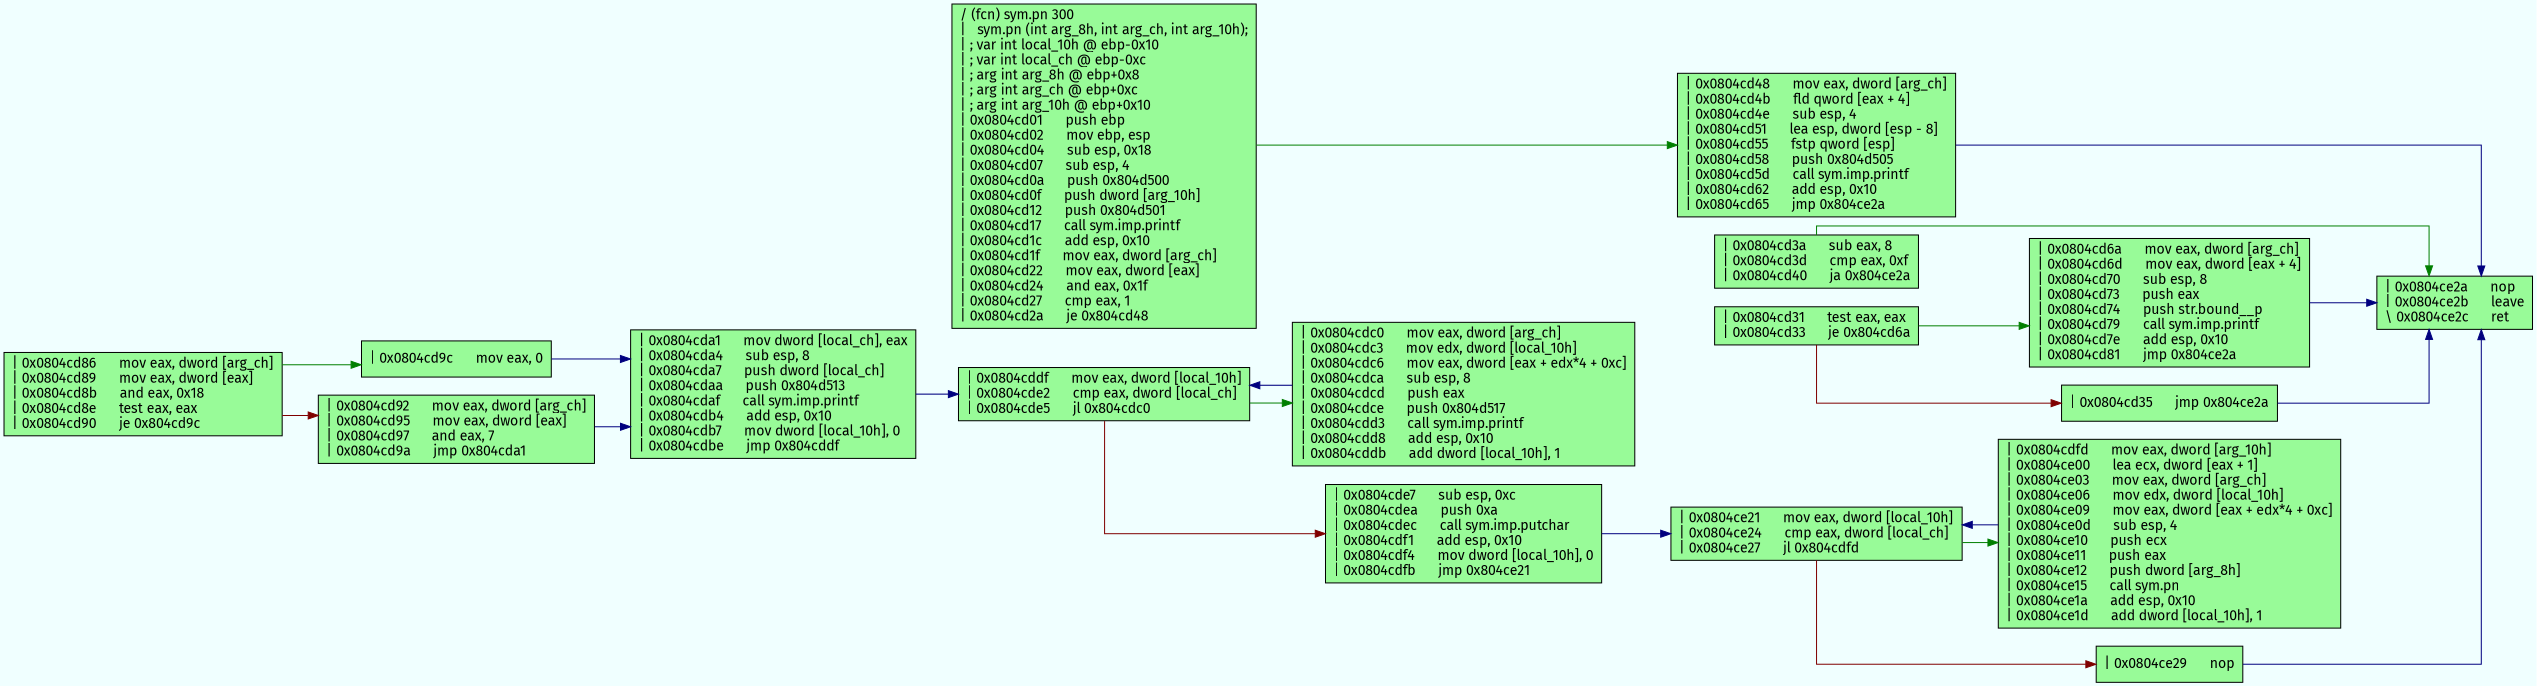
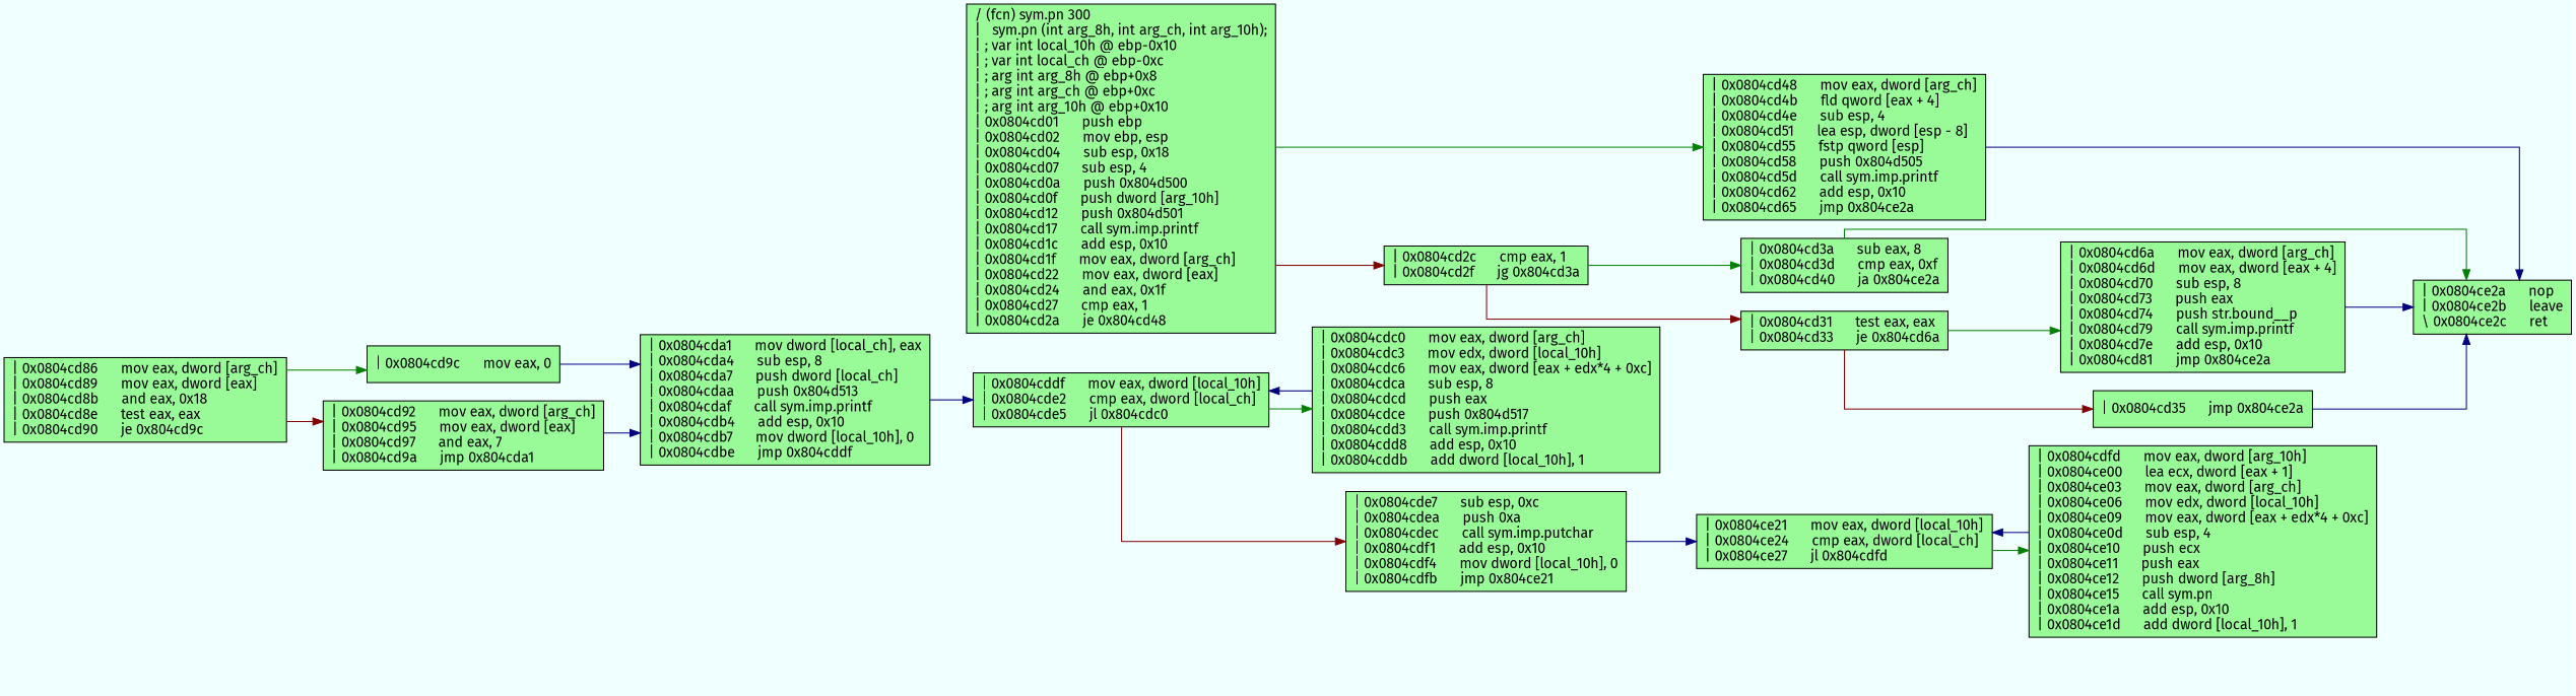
  digraph {
    bgcolor=azure
    fontname="Fira Sans"
    fontsize=8
    rankdir=LR
    splines=ortho
    node [color=black fillcolor=palegreen fontname="Fira Sans" shape=box style=filled]
    edge [arrowhead=normal color="#00007f" fontname="Fira Sans"]
    n1 [label="/ (fcn) sym.pn 300\l|   sym.pn (int arg_8h, int arg_ch, int arg_10h);\l| ; var int local_10h @ ebp-0x10\l| ; var int local_ch @ ebp-0xc\l| ; arg int arg_8h @ ebp+0x8\l| ; arg int arg_ch @ ebp+0xc\l| ; arg int arg_10h @ ebp+0x10\l| 0x0804cd01      push ebp\l| 0x0804cd02      mov ebp, esp\l| 0x0804cd04      sub esp, 0x18\l| 0x0804cd07      sub esp, 4\l| 0x0804cd0a      push 0x804d500\l| 0x0804cd0f      push dword [arg_10h]\l| 0x0804cd12      push 0x804d501\l| 0x0804cd17      call sym.imp.printf\l| 0x0804cd1c      add esp, 0x10\l| 0x0804cd1f      mov eax, dword [arg_ch]\l| 0x0804cd22      mov eax, dword [eax]\l| 0x0804cd24      and eax, 0x1f\l| 0x0804cd27      cmp eax, 1\l| 0x0804cd2a      je 0x804cd48\l"]
    n2 [label="| 0x0804cd48      mov eax, dword [arg_ch]\l| 0x0804cd4b      fld qword [eax + 4]\l| 0x0804cd4e      sub esp, 4\l| 0x0804cd51      lea esp, dword [esp - 8]\l| 0x0804cd55      fstp qword [esp]\l| 0x0804cd58      push 0x804d505\l| 0x0804cd5d      call sym.imp.printf\l| 0x0804cd62      add esp, 0x10\l| 0x0804cd65      jmp 0x804ce2a\l"]
+   n3 [label="| 0x0804cd2c      cmp eax, 1\l| 0x0804cd2f      jg 0x804cd3a\l"]
    n4 [label="| 0x0804ce2a      nop\l| 0x0804ce2b      leave\l\\ 0x0804ce2c      ret\l"]
    n5 [label="| 0x0804cd3a      sub eax, 8\l| 0x0804cd3d      cmp eax, 0xf\l| 0x0804cd40      ja 0x804ce2a\l"]
    n6 [label="| 0x0804cd31      test eax, eax\l| 0x0804cd33      je 0x804cd6a\l"]
    n7 [label="| 0x0804cd6a      mov eax, dword [arg_ch]\l| 0x0804cd6d      mov eax, dword [eax + 4]\l| 0x0804cd70      sub esp, 8\l| 0x0804cd73      push eax\l| 0x0804cd74      push str.bound__p\l| 0x0804cd79      call sym.imp.printf\l| 0x0804cd7e      add esp, 0x10\l| 0x0804cd81      jmp 0x804ce2a\l"]
    n8 [label="| 0x0804cd35      jmp 0x804ce2a\l"]
    n9 [label="| 0x0804cd86      mov eax, dword [arg_ch]\l| 0x0804cd89      mov eax, dword [eax]\l| 0x0804cd8b      and eax, 0x18\l| 0x0804cd8e      test eax, eax\l| 0x0804cd90      je 0x804cd9c\l"]
    n10 [label="| 0x0804cd9c      mov eax, 0\l"]
    n11 [label="| 0x0804cd92      mov eax, dword [arg_ch]\l| 0x0804cd95      mov eax, dword [eax]\l| 0x0804cd97      and eax, 7\l| 0x0804cd9a      jmp 0x804cda1\l"]
    n12 [label="| 0x0804cda1      mov dword [local_ch], eax\l| 0x0804cda4      sub esp, 8\l| 0x0804cda7      push dword [local_ch]\l| 0x0804cdaa      push 0x804d513\l| 0x0804cdaf      call sym.imp.printf\l| 0x0804cdb4      add esp, 0x10\l| 0x0804cdb7      mov dword [local_10h], 0\l| 0x0804cdbe      jmp 0x804cddf\l"]
    n13 [label="| 0x0804cddf      mov eax, dword [local_10h]\l| 0x0804cde2      cmp eax, dword [local_ch]\l| 0x0804cde5      jl 0x804cdc0\l"]
    n14 [label="| 0x0804cdc0      mov eax, dword [arg_ch]\l| 0x0804cdc3      mov edx, dword [local_10h]\l| 0x0804cdc6      mov eax, dword [eax + edx*4 + 0xc]\l| 0x0804cdca      sub esp, 8\l| 0x0804cdcd      push eax\l| 0x0804cdce      push 0x804d517\l| 0x0804cdd3      call sym.imp.printf\l| 0x0804cdd8      add esp, 0x10\l| 0x0804cddb      add dword [local_10h], 1\l"]
    n15 [label="| 0x0804cde7      sub esp, 0xc\l| 0x0804cdea      push 0xa\l| 0x0804cdec      call sym.imp.putchar\l| 0x0804cdf1      add esp, 0x10\l| 0x0804cdf4      mov dword [local_10h], 0\l| 0x0804cdfb      jmp 0x804ce21\l"]
    n16 [label="| 0x0804ce21      mov eax, dword [local_10h]\l| 0x0804ce24      cmp eax, dword [local_ch]\l| 0x0804ce27      jl 0x804cdfd\l"]
    n17 [label="| 0x0804cdfd      mov eax, dword [arg_10h]\l| 0x0804ce00      lea ecx, dword [eax + 1]\l| 0x0804ce03      mov eax, dword [arg_ch]\l| 0x0804ce06      mov edx, dword [local_10h]\l| 0x0804ce09      mov eax, dword [eax + edx*4 + 0xc]\l| 0x0804ce0d      sub esp, 4\l| 0x0804ce10      push ecx\l| 0x0804ce11      push eax\l| 0x0804ce12      push dword [arg_8h]\l| 0x0804ce15      call sym.pn\l| 0x0804ce1a      add esp, 0x10\l| 0x0804ce1d      add dword [local_10h], 1\l"]
-   n18 [label="| 0x0804ce29      nop\l"]
    n1 -> n2 [color="#007f00"]
+   n1 -> n3 [color="#7f0000"]
    n2 -> n4
+   n3 -> n5 [color="#007f00"]
+   n3 -> n6 [color="#7f0000"]
    n5 -> n4 [color="#007f00"]
    n6 -> n7 [color="#007f00"]
    n6 -> n8 [color="#7f0000"]
    n7 -> n4
    n8 -> n4
    n9 -> n10 [color="#007f00"]
    n9 -> n11 [color="#7f0000"]
    n10 -> n12
    n11 -> n12
    n12 -> n13
    n13 -> n14 [color="#007f00"]
    n13 -> n15 [color="#7f0000"]
    n14 -> n13
    n15 -> n16
    n16 -> n17 [color="#007f00"]
-   n16 -> n18 [color="#7f0000"]
    n17 -> n16
-   n18 -> n4
  }
